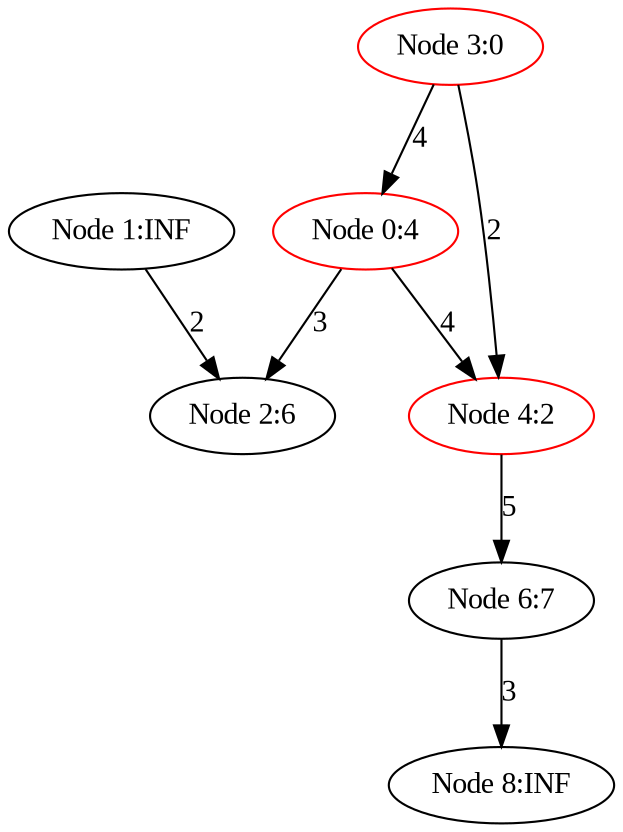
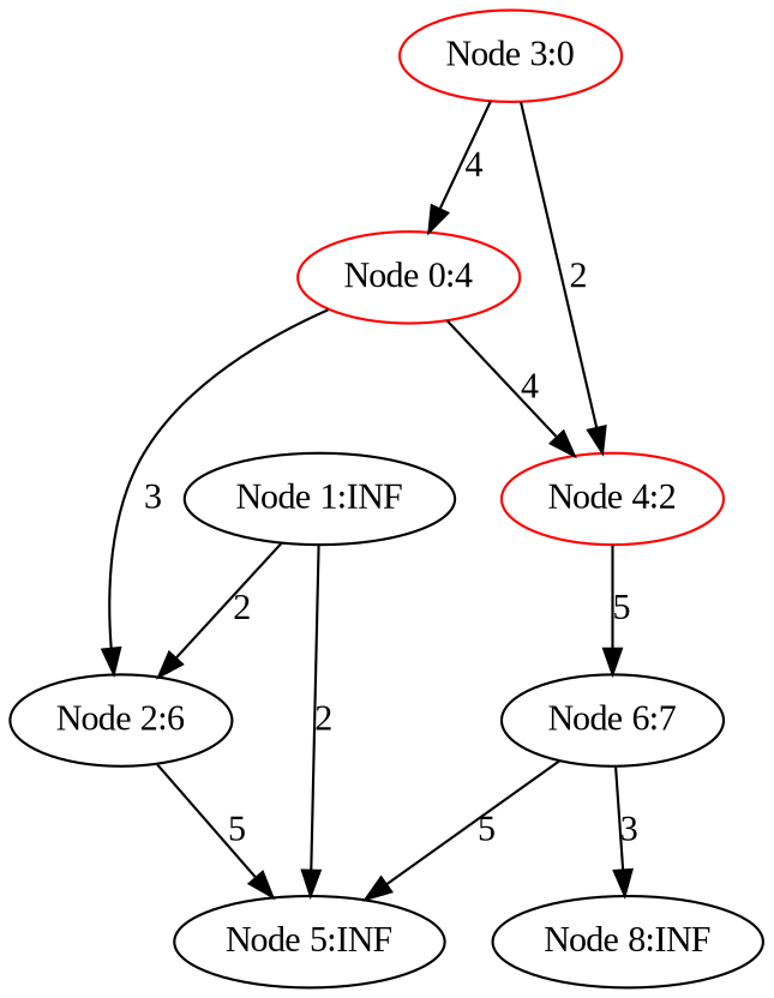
  digraph {
    fontname="Liberation Serif"
    node [fontname="Liberation Serif"]
    edge [fontname="Liberation Serif"]
    "Node 0:4" [color=red]
    "Node 2:6"
    "Node 4:2" [color=red]
+   "Node 5:INF"
    "Node 6:7"
    n6 [label="Node 8:INF"]
    "Node 1:INF"
    "Node 3:0" [color=red]
    "Node 0:4" -> "Node 2:6" [label=3]
    "Node 0:4" -> "Node 4:2" [label=4]
+   "Node 2:6" -> "Node 5:INF" [label=5]
    "Node 4:2" -> "Node 6:7" [label=5]
+   "Node 6:7" -> "Node 5:INF" [label=5]
    "Node 6:7" -> n6 [label=3]
    "Node 1:INF" -> "Node 2:6" [label=2]
+   "Node 1:INF" -> "Node 5:INF" [label=2]
    "Node 3:0" -> "Node 0:4" [label=4]
    "Node 3:0" -> "Node 4:2" [label=2]
  }
